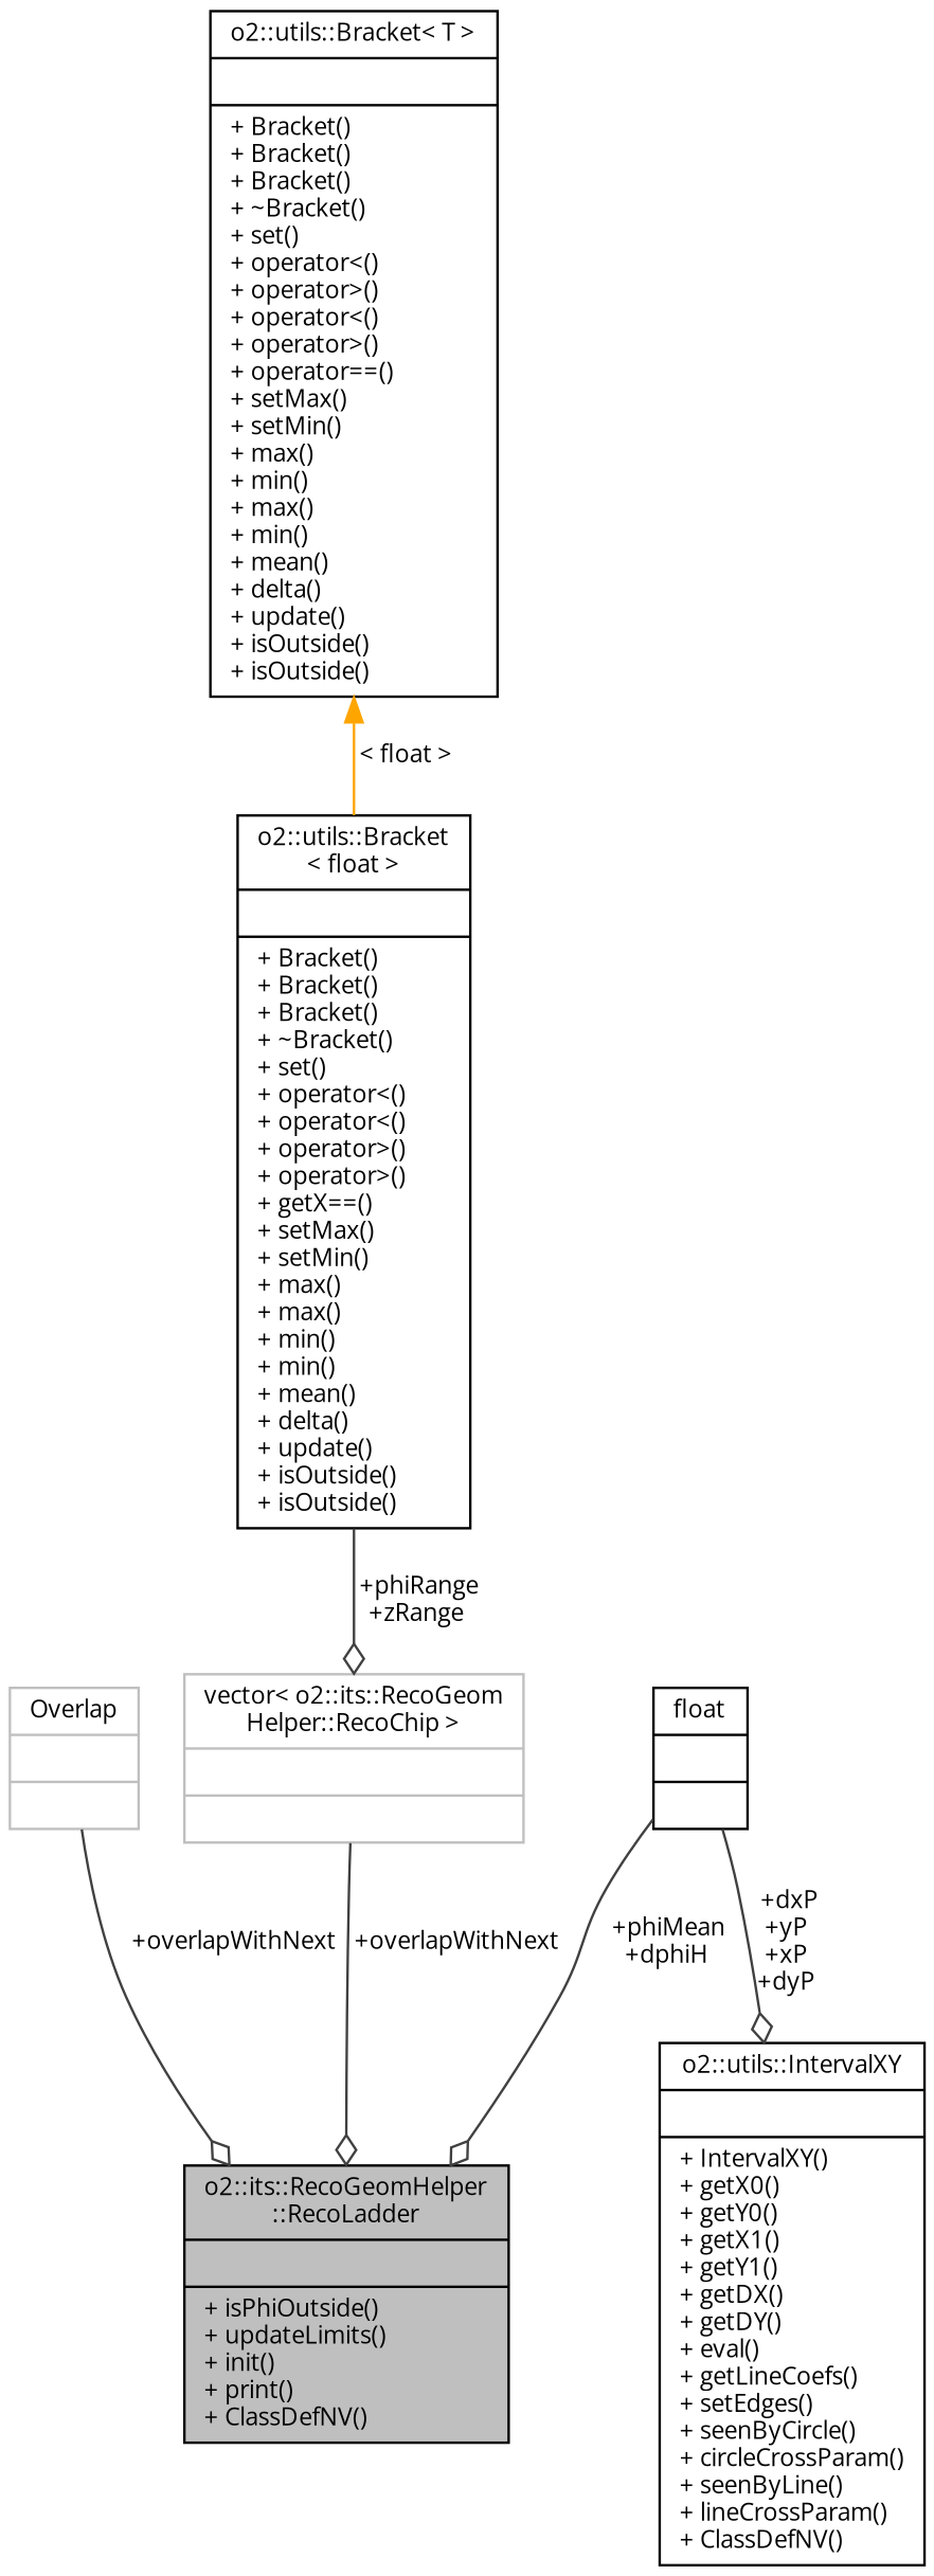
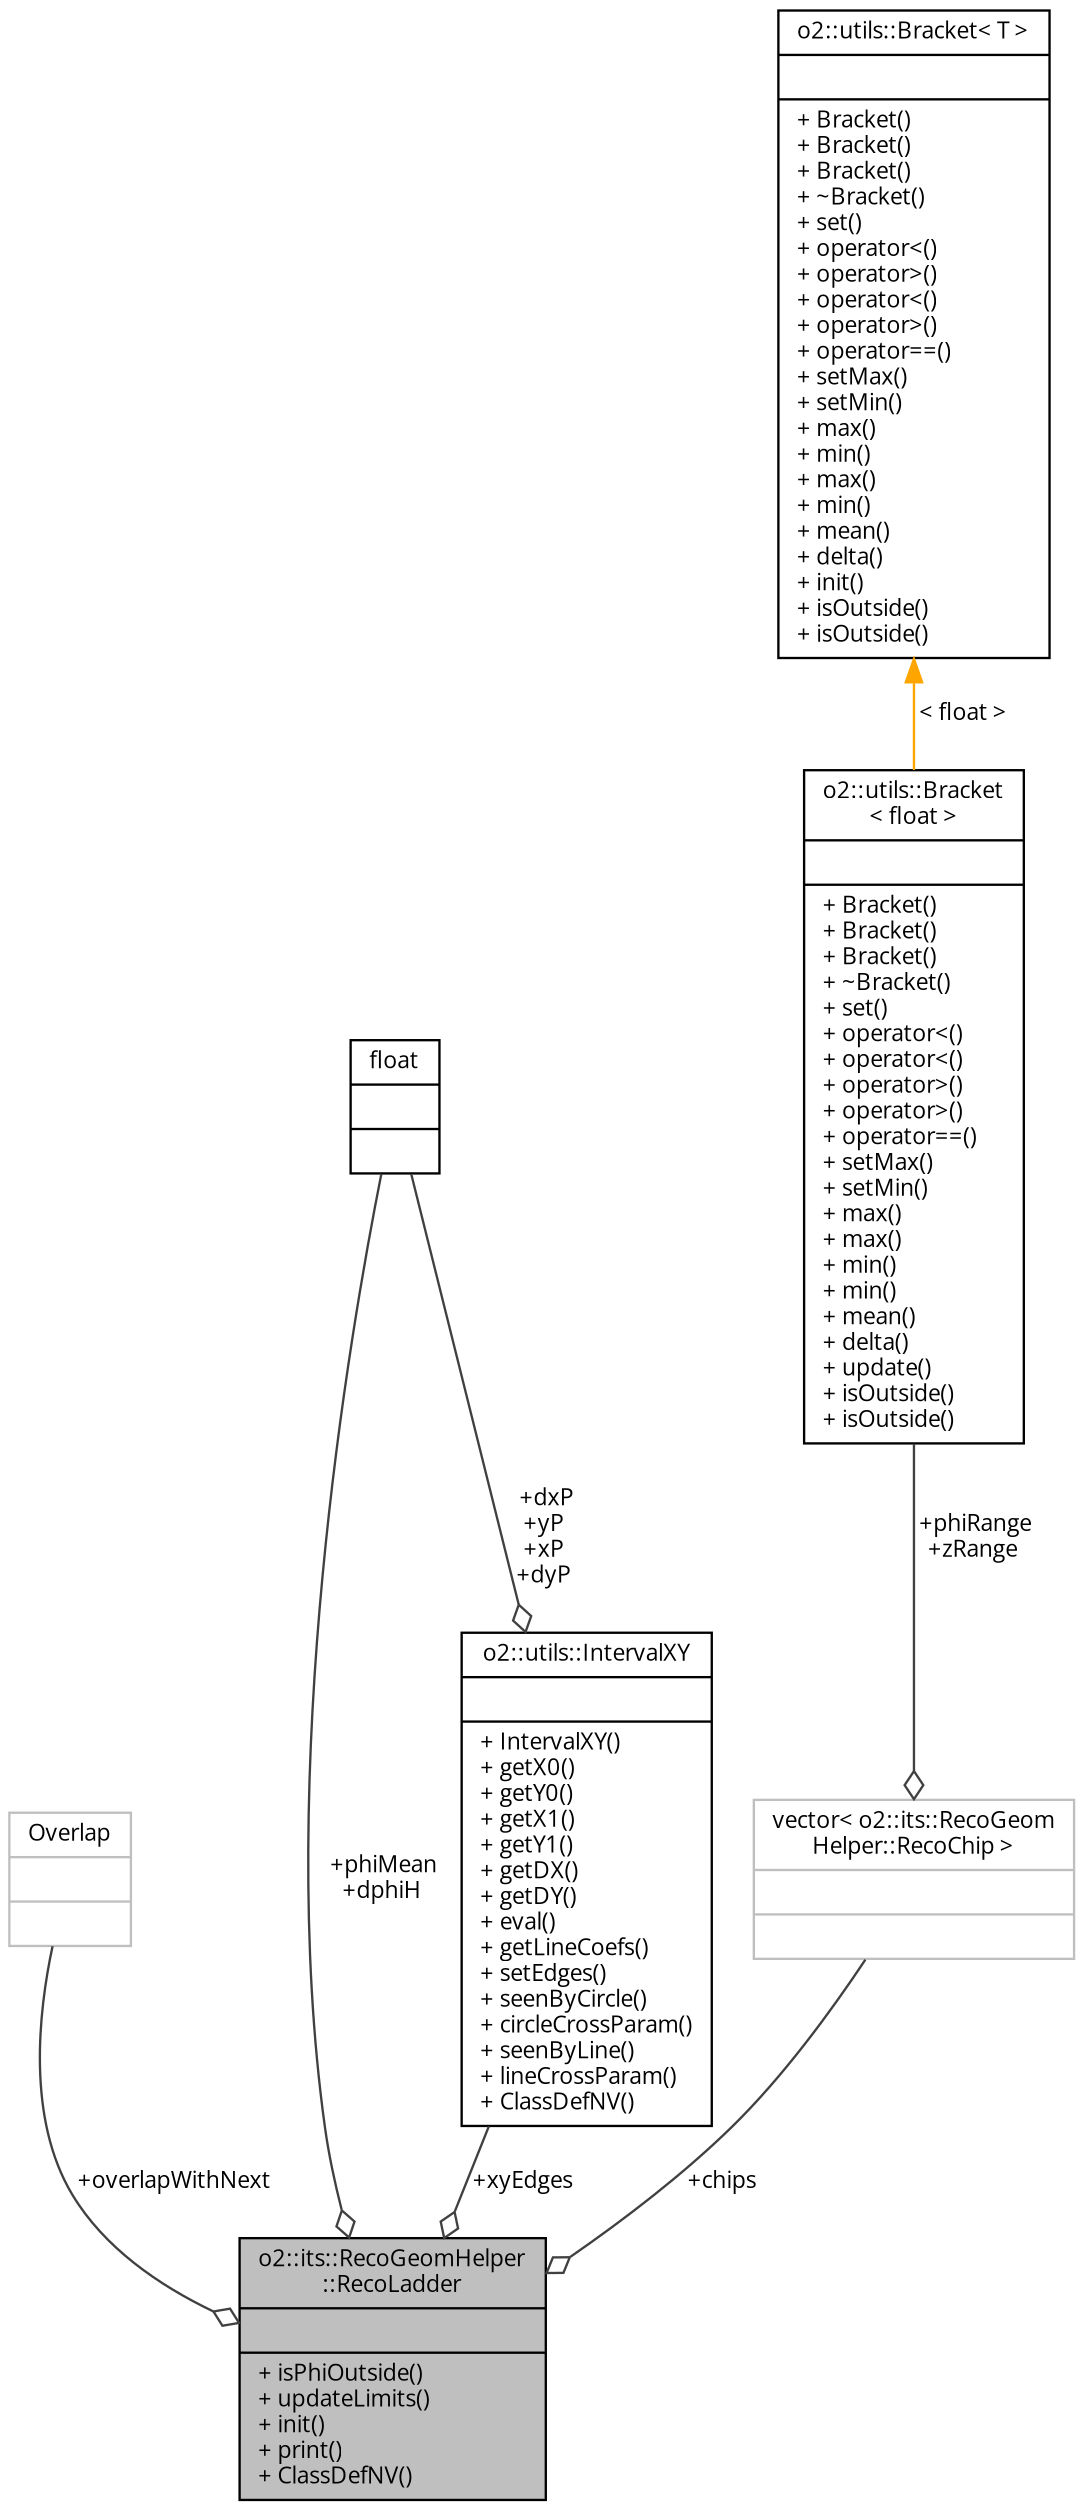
  digraph {
    fontname="Open Sans"
    node [color=black fontname="Open Sans" fontsize=10 shape=record]
    edge [arrowhead=odiamond color=grey25 fontname="Open Sans" fontsize=10 labelfontname=Helvetica labelfontsize=10 style=solid]
    n1 [fillcolor=grey75 fontcolor=black height=0.2 label="{o2::its::RecoGeomHelper\l::RecoLadder\n||+ isPhiOutside()\l+ updateLimits()\l+ init()\l+ print()\l+ ClassDefNV()\l}" style=filled width=0.4]
    n2 [color=grey75 height=0.2 label="{Overlap\n||}" width=0.4]
    n3 [height=0.2 label="{float\n||}" width=0.4]
    n4 [height=0.2 label="{o2::utils::IntervalXY\n||+ IntervalXY()\l+ getX0()\l+ getY0()\l+ getX1()\l+ getY1()\l+ getDX()\l+ getDY()\l+ eval()\l+ getLineCoefs()\l+ setEdges()\l+ seenByCircle()\l+ circleCrossParam()\l+ seenByLine()\l+ lineCrossParam()\l+ ClassDefNV()\l}" width=0.4]
-   n5 [height=0.2 label="{o2::utils::Bracket\l\< float \>\n||+ Bracket()\l+ Bracket()\l+ Bracket()\l+ ~Bracket()\l+ set()\l+ operator\<()\l+ operator\<()\l+ operator\>()\l+ operator\>()\l+ getX==()\l+ setMax()\l+ setMin()\l+ max()\l+ max()\l+ min()\l+ min()\l+ mean()\l+ delta()\l+ update()\l+ isOutside()\l+ isOutside()\l}" width=0.4]
+   n5 [height=0.2 label="{o2::utils::Bracket\l\< float \>\n||+ Bracket()\l+ Bracket()\l+ Bracket()\l+ ~Bracket()\l+ set()\l+ operator\<()\l+ operator\<()\l+ operator\>()\l+ operator\>()\l+ operator==()\l+ setMax()\l+ setMin()\l+ max()\l+ max()\l+ min()\l+ min()\l+ mean()\l+ delta()\l+ update()\l+ isOutside()\l+ isOutside()\l}" width=0.4]
    n6 [color=grey75 height=0.2 label="{vector\< o2::its::RecoGeom\lHelper::RecoChip \>\n||}" width=0.4]
-   n7 [height=0.2 label="{o2::utils::Bracket\< T \>\n||+ Bracket()\l+ Bracket()\l+ Bracket()\l+ ~Bracket()\l+ set()\l+ operator\<()\l+ operator\>()\l+ operator\<()\l+ operator\>()\l+ operator==()\l+ setMax()\l+ setMin()\l+ max()\l+ min()\l+ max()\l+ min()\l+ mean()\l+ delta()\l+ update()\l+ isOutside()\l+ isOutside()\l}" width=0.4]
+   n7 [height=0.2 label="{o2::utils::Bracket\< T \>\n||+ Bracket()\l+ Bracket()\l+ Bracket()\l+ ~Bracket()\l+ set()\l+ operator\<()\l+ operator\>()\l+ operator\<()\l+ operator\>()\l+ operator==()\l+ setMax()\l+ setMin()\l+ max()\l+ min()\l+ max()\l+ min()\l+ mean()\l+ delta()\l+ init()\l+ isOutside()\l+ isOutside()\l}" width=0.4]
    n2 -> n1 [label=" +overlapWithNext"]
    n3 -> n1 [label=" +phiMean\n+dphiH"]
    n3 -> n4 [label=" +dxP\n+yP\n+xP\n+dyP"]
+   n4 -> n1 [label=" +xyEdges"]
    n5 -> n6 [label=" +phiRange\n+zRange"]
-   n6 -> n1 [label=" +overlapWithNext"]
+   n6 -> n1 [label=" +chips"]
    n7 -> n5 [color=orange dir=back label=" \< float \>" arrowhead=""]
  }
